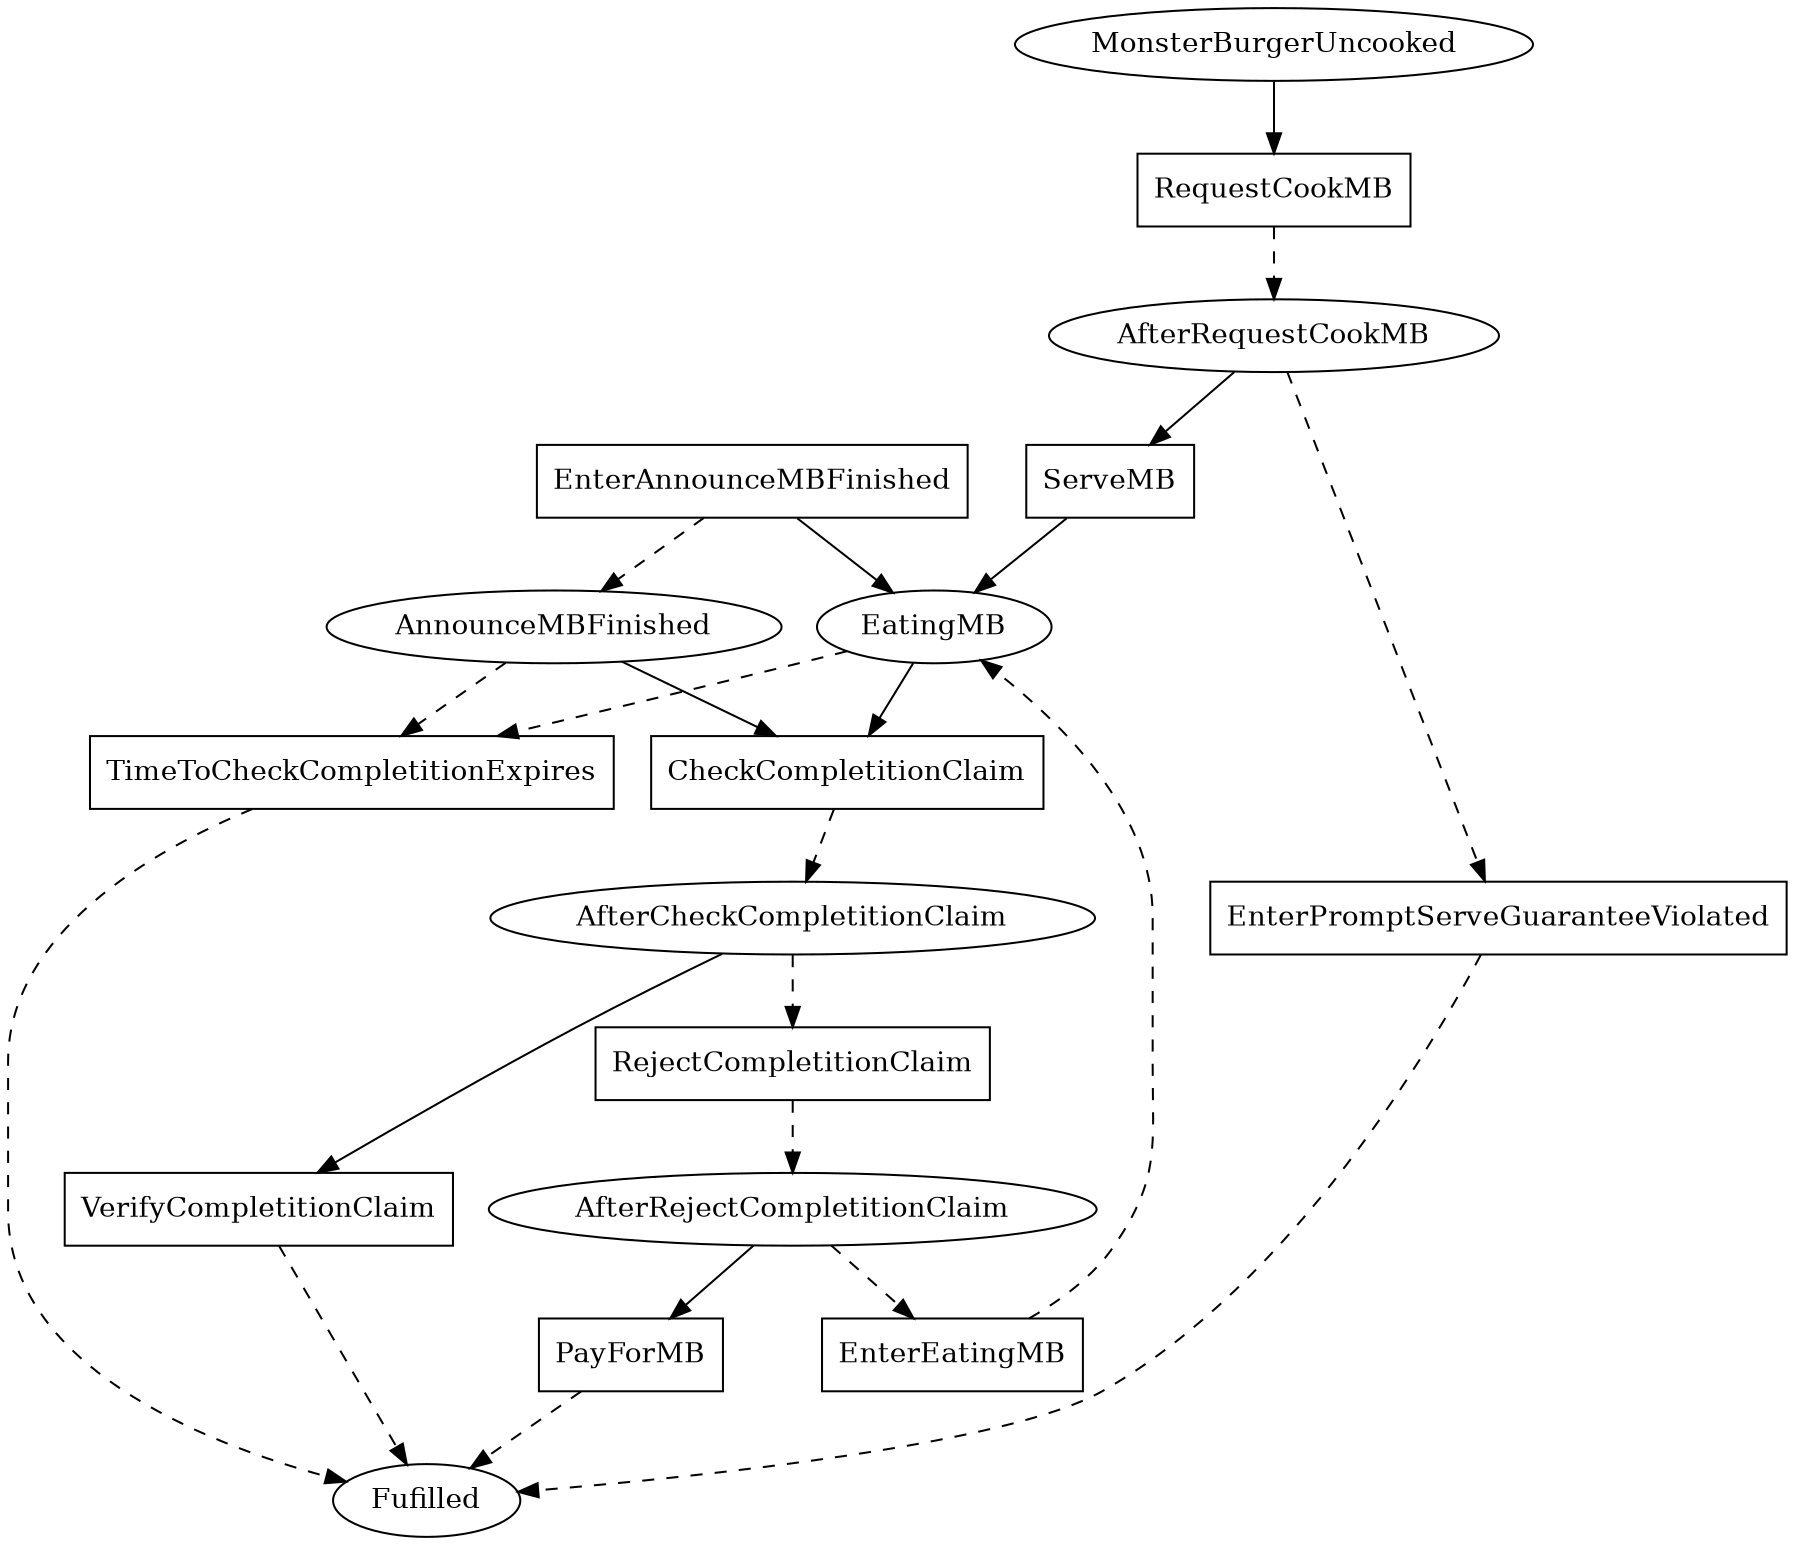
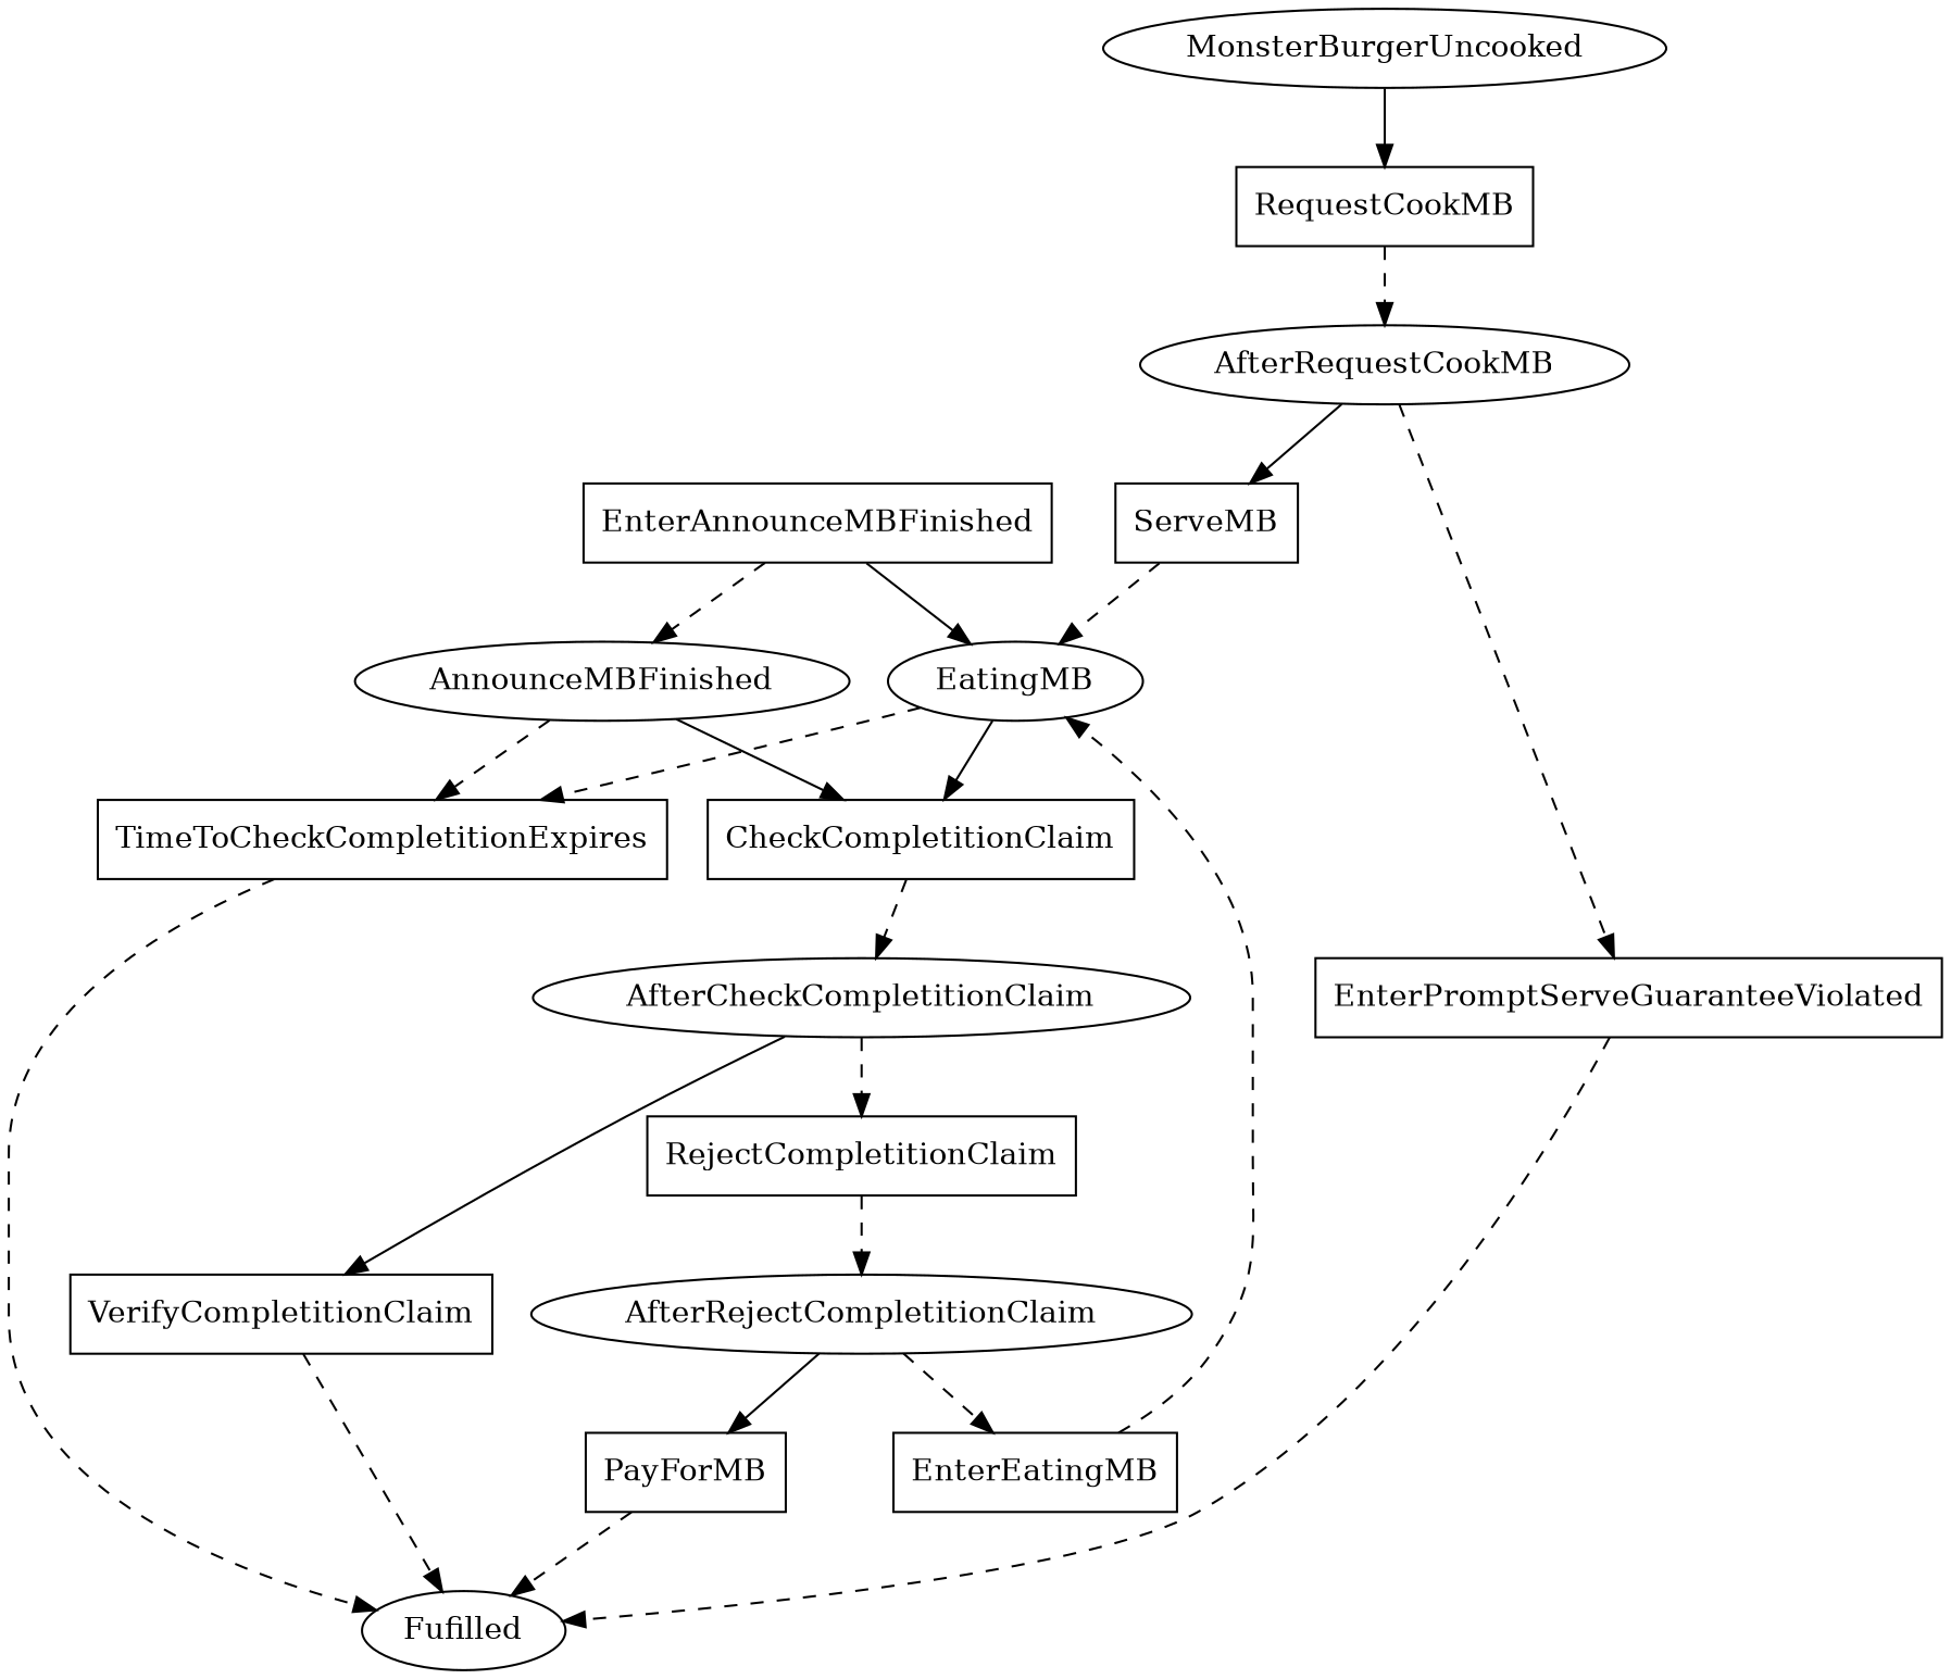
  digraph {
    node [shape=box]
    edge [style=dashed]
    n1 [label=Fufilled shape=""]
    n2 [label=MonsterBurgerUncooked shape=""]
    n3 [label=RequestCookMB]
    n4 [label=AfterRequestCookMB shape=""]
    n5 [label=ServeMB]
    n6 [label=EnterPromptServeGuaranteeViolated]
    n7 [label=EatingMB shape=""]
    n8 [label=TimeToCheckCompletitionExpires]
    n9 [label=CheckCompletitionClaim]
    n10 [label=EnterAnnounceMBFinished]
    n11 [label=AnnounceMBFinished shape=""]
    n12 [label=AfterCheckCompletitionClaim shape=""]
    n13 [label=RejectCompletitionClaim]
    n14 [label=VerifyCompletitionClaim]
    n15 [label=AfterRejectCompletitionClaim shape=""]
    n16 [label=EnterEatingMB]
    n17 [label=PayForMB]
    n2 -> n3 [style=""]
    n3 -> n4
    n4 -> n5 [style=""]
    n4 -> n6
-   n5 -> n7 [style=solid]
+   n5 -> n7
    n6 -> n1
    n7 -> n8
    n7 -> n9 [style=""]
    n8 -> n1
    n9 -> n12
    n10 -> n7 [style=""]
    n10 -> n11
    n11 -> n8
    n11 -> n9 [style=""]
    n12 -> n13
    n12 -> n14 [style=""]
    n13 -> n15
    n14 -> n1
    n15 -> n16
    n15 -> n17 [style=""]
    n16 -> n7
    n17 -> n1
  }
